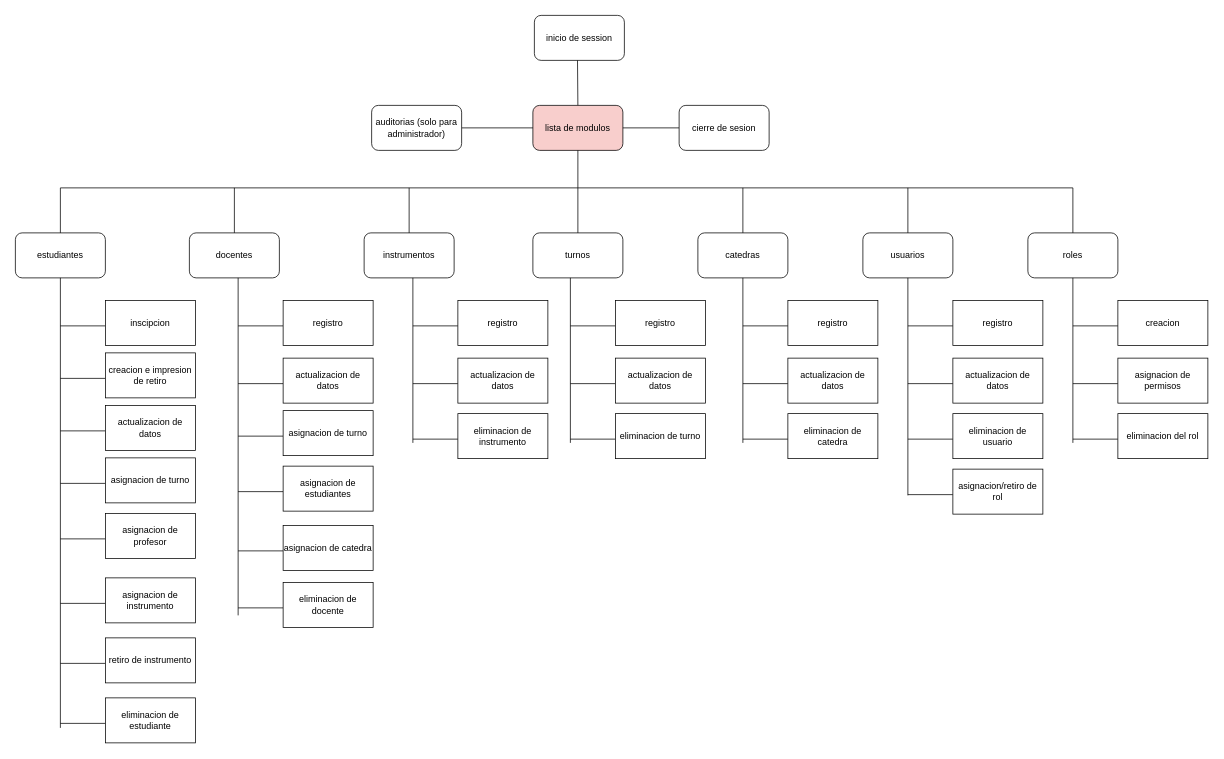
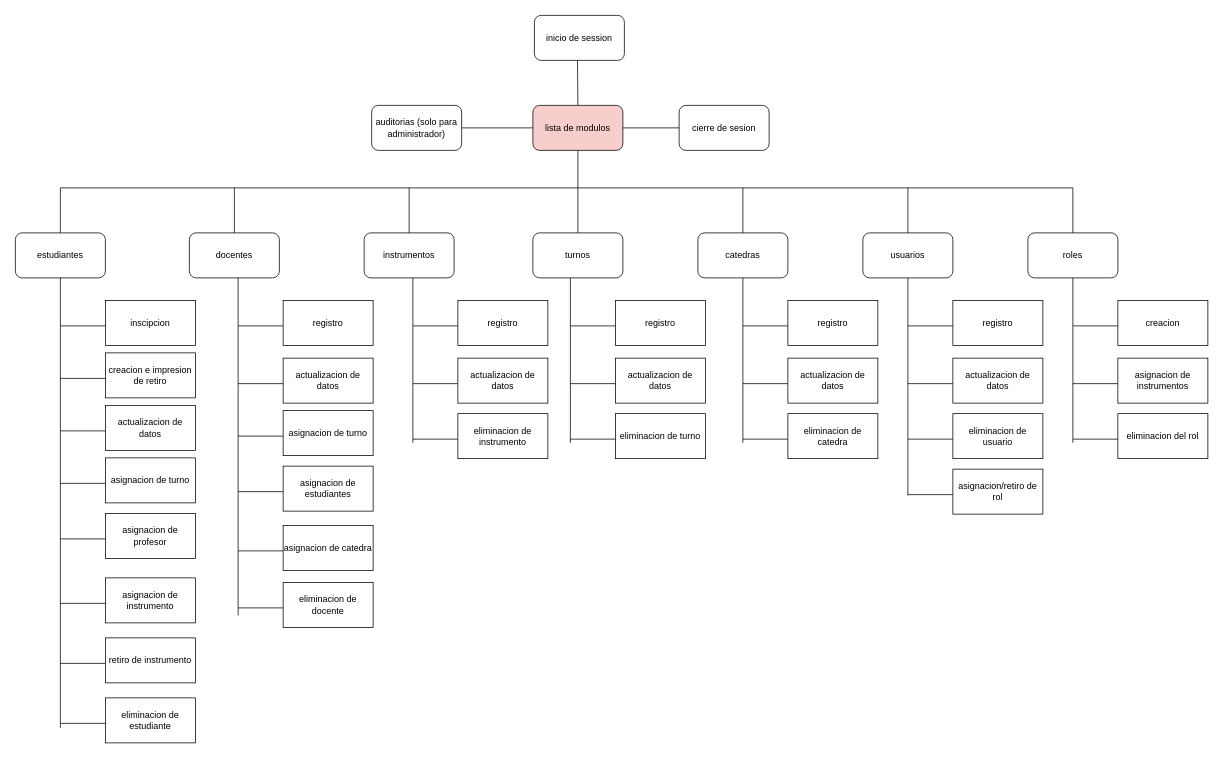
  <mxCell id="0" />
  <mxCell id="1" parent="0" />
  <mxCell id="2" value="inicio de session" style="rounded=1;whiteSpace=wrap;html=1;" parent="1" vertex="1"><mxGeometry x="712" y="20" width="120" height="60" as="geometry" /></mxCell>
  <mxCell id="3" value="" style="endArrow=none;html=1;rounded=0;" parent="1" edge="1"><mxGeometry width="50" height="50" relative="1" as="geometry"><mxPoint x="769.5" y="80" as="sourcePoint" /><mxPoint x="770" y="140" as="targetPoint" /></mxGeometry></mxCell>
  <mxCell id="4" value="lista de modulos" style="rounded=1;whiteSpace=wrap;html=1;fillColor=#f8cecc;" parent="1" vertex="1"><mxGeometry x="710" y="140" width="120" height="60" as="geometry" /></mxCell>
  <mxCell id="5" value="" style="endArrow=none;html=1;rounded=0;entryX=0.5;entryY=1;entryDx=0;entryDy=0;" parent="1" target="4" edge="1"><mxGeometry width="50" height="50" relative="1" as="geometry"><mxPoint x="770" y="250" as="sourcePoint" /><mxPoint x="800" y="220" as="targetPoint" /></mxGeometry></mxCell>
  <mxCell id="6" value="" style="endArrow=none;html=1;rounded=0;" parent="1" edge="1"><mxGeometry width="50" height="50" relative="1" as="geometry"><mxPoint x="80" y="250" as="sourcePoint" /><mxPoint x="1430" y="250" as="targetPoint" /></mxGeometry></mxCell>
  <mxCell id="7" value="" style="endArrow=none;html=1;rounded=0;" parent="1" edge="1"><mxGeometry width="50" height="50" relative="1" as="geometry"><mxPoint x="80" y="310" as="sourcePoint" /><mxPoint x="80" y="250" as="targetPoint" /></mxGeometry></mxCell>
  <mxCell id="8" value="estudiantes" style="rounded=1;whiteSpace=wrap;html=1;" parent="1" vertex="1"><mxGeometry x="20" y="310" width="120" height="60" as="geometry" /></mxCell>
  <mxCell id="9" value="" style="endArrow=none;html=1;rounded=0;" parent="1" edge="1"><mxGeometry width="50" height="50" relative="1" as="geometry"><mxPoint x="312" y="310" as="sourcePoint" /><mxPoint x="312" y="250" as="targetPoint" /></mxGeometry></mxCell>
  <mxCell id="10" value="docentes" style="rounded=1;whiteSpace=wrap;html=1;" parent="1" vertex="1"><mxGeometry x="252" y="310" width="120" height="60" as="geometry" /></mxCell>
  <mxCell id="11" value="" style="endArrow=none;html=1;rounded=0;" parent="1" edge="1"><mxGeometry width="50" height="50" relative="1" as="geometry"><mxPoint x="545" y="310" as="sourcePoint" /><mxPoint x="545" y="250" as="targetPoint" /></mxGeometry></mxCell>
  <mxCell id="12" value="instrumentos" style="rounded=1;whiteSpace=wrap;html=1;" parent="1" vertex="1"><mxGeometry x="485" y="310" width="120" height="60" as="geometry" /></mxCell>
  <mxCell id="13" value="" style="endArrow=none;html=1;rounded=0;" parent="1" edge="1"><mxGeometry width="50" height="50" relative="1" as="geometry"><mxPoint x="770" y="310" as="sourcePoint" /><mxPoint x="770" y="250" as="targetPoint" /></mxGeometry></mxCell>
  <mxCell id="14" value="turnos" style="rounded=1;whiteSpace=wrap;html=1;" parent="1" vertex="1"><mxGeometry x="710" y="310" width="120" height="60" as="geometry" /></mxCell>
  <mxCell id="15" value="" style="endArrow=none;html=1;rounded=0;" parent="1" edge="1"><mxGeometry width="50" height="50" relative="1" as="geometry"><mxPoint x="990" y="310" as="sourcePoint" /><mxPoint x="990" y="250" as="targetPoint" /></mxGeometry></mxCell>
  <mxCell id="16" value="catedras" style="rounded=1;whiteSpace=wrap;html=1;" parent="1" vertex="1"><mxGeometry x="930" y="310" width="120" height="60" as="geometry" /></mxCell>
  <mxCell id="17" value="" style="endArrow=none;html=1;rounded=0;entryX=0.5;entryY=1;entryDx=0;entryDy=0;" parent="1" target="8" edge="1"><mxGeometry width="50" height="50" relative="1" as="geometry"><mxPoint x="80" y="970" as="sourcePoint" /><mxPoint x="380" y="520" as="targetPoint" /></mxGeometry></mxCell>
  <mxCell id="18" value="" style="endArrow=none;html=1;rounded=0;" parent="1" edge="1"><mxGeometry width="50" height="50" relative="1" as="geometry"><mxPoint x="140" y="434" as="sourcePoint" /><mxPoint x="80" y="434" as="targetPoint" /></mxGeometry></mxCell>
  <mxCell id="19" value="inscipcion" style="rounded=0;whiteSpace=wrap;html=1;" parent="1" vertex="1"><mxGeometry x="140" y="400" width="120" height="60" as="geometry" /></mxCell>
  <mxCell id="20" value="" style="endArrow=none;html=1;rounded=0;" parent="1" edge="1"><mxGeometry width="50" height="50" relative="1" as="geometry"><mxPoint x="140" y="504" as="sourcePoint" /><mxPoint x="80" y="504" as="targetPoint" /></mxGeometry></mxCell>
  <mxCell id="21" value="creacion e impresion de retiro" style="rounded=0;whiteSpace=wrap;html=1;" parent="1" vertex="1"><mxGeometry x="140" y="470" width="120" height="60" as="geometry" /></mxCell>
  <mxCell id="22" value="" style="endArrow=none;html=1;rounded=0;" parent="1" edge="1"><mxGeometry width="50" height="50" relative="1" as="geometry"><mxPoint x="140" y="574" as="sourcePoint" /><mxPoint x="80" y="574" as="targetPoint" /></mxGeometry></mxCell>
  <mxCell id="23" value="actualizacion de datos" style="rounded=0;whiteSpace=wrap;html=1;" parent="1" vertex="1"><mxGeometry x="140" y="540" width="120" height="60" as="geometry" /></mxCell>
  <mxCell id="24" value="" style="endArrow=none;html=1;rounded=0;" parent="1" edge="1"><mxGeometry width="50" height="50" relative="1" as="geometry"><mxPoint x="140" y="644" as="sourcePoint" /><mxPoint x="80" y="644" as="targetPoint" /></mxGeometry></mxCell>
  <mxCell id="25" value="asignacion de turno" style="rounded=0;whiteSpace=wrap;html=1;" parent="1" vertex="1"><mxGeometry x="140" y="610" width="120" height="60" as="geometry" /></mxCell>
  <mxCell id="26" value="" style="endArrow=none;html=1;rounded=0;" parent="1" edge="1"><mxGeometry width="50" height="50" relative="1" as="geometry"><mxPoint x="140" y="718" as="sourcePoint" /><mxPoint x="80" y="718" as="targetPoint" /></mxGeometry></mxCell>
  <mxCell id="27" value="asignacion de profesor" style="rounded=0;whiteSpace=wrap;html=1;" parent="1" vertex="1"><mxGeometry x="140" y="684" width="120" height="60" as="geometry" /></mxCell>
  <mxCell id="28" value="" style="endArrow=none;html=1;rounded=0;" parent="1" edge="1"><mxGeometry width="50" height="50" relative="1" as="geometry"><mxPoint x="140" y="804" as="sourcePoint" /><mxPoint x="80" y="804" as="targetPoint" /></mxGeometry></mxCell>
  <mxCell id="29" value="asignacion de instrumento" style="rounded=0;whiteSpace=wrap;html=1;" parent="1" vertex="1"><mxGeometry x="140" y="770" width="120" height="60" as="geometry" /></mxCell>
  <mxCell id="30" value="" style="endArrow=none;html=1;rounded=0;" parent="1" edge="1"><mxGeometry width="50" height="50" relative="1" as="geometry"><mxPoint x="140" y="884" as="sourcePoint" /><mxPoint x="80" y="884" as="targetPoint" /></mxGeometry></mxCell>
  <mxCell id="31" value="retiro de instrumento" style="rounded=0;whiteSpace=wrap;html=1;" parent="1" vertex="1"><mxGeometry x="140" y="850" width="120" height="60" as="geometry" /></mxCell>
  <mxCell id="32" value="" style="endArrow=none;html=1;rounded=0;" parent="1" edge="1"><mxGeometry width="50" height="50" relative="1" as="geometry"><mxPoint x="140" y="964" as="sourcePoint" /><mxPoint x="80" y="964" as="targetPoint" /></mxGeometry></mxCell>
  <mxCell id="33" value="eliminacion de estudiante" style="rounded=0;whiteSpace=wrap;html=1;" parent="1" vertex="1"><mxGeometry x="140" y="930" width="120" height="60" as="geometry" /></mxCell>
  <mxCell id="34" value="" style="endArrow=none;html=1;rounded=0;entryX=0.5;entryY=1;entryDx=0;entryDy=0;" parent="1" edge="1"><mxGeometry width="50" height="50" relative="1" as="geometry"><mxPoint x="317" y="820" as="sourcePoint" /><mxPoint x="317" y="370" as="targetPoint" /></mxGeometry></mxCell>
  <mxCell id="35" value="" style="endArrow=none;html=1;rounded=0;" parent="1" edge="1"><mxGeometry width="50" height="50" relative="1" as="geometry"><mxPoint x="377" y="434" as="sourcePoint" /><mxPoint x="317" y="434" as="targetPoint" /></mxGeometry></mxCell>
  <mxCell id="36" value="registro" style="rounded=0;whiteSpace=wrap;html=1;" parent="1" vertex="1"><mxGeometry x="377" y="400" width="120" height="60" as="geometry" /></mxCell>
  <mxCell id="37" value="" style="endArrow=none;html=1;rounded=0;" parent="1" edge="1"><mxGeometry width="50" height="50" relative="1" as="geometry"><mxPoint x="377" y="511" as="sourcePoint" /><mxPoint x="317" y="511" as="targetPoint" /></mxGeometry></mxCell>
  <mxCell id="38" value="actualizacion de datos" style="rounded=0;whiteSpace=wrap;html=1;" parent="1" vertex="1"><mxGeometry x="377" y="477" width="120" height="60" as="geometry" /></mxCell>
  <mxCell id="39" value="" style="endArrow=none;html=1;rounded=0;" parent="1" edge="1"><mxGeometry width="50" height="50" relative="1" as="geometry"><mxPoint x="377" y="581" as="sourcePoint" /><mxPoint x="317" y="581" as="targetPoint" /></mxGeometry></mxCell>
  <mxCell id="40" value="asignacion de turno" style="rounded=0;whiteSpace=wrap;html=1;" parent="1" vertex="1"><mxGeometry x="377" y="547" width="120" height="60" as="geometry" /></mxCell>
  <mxCell id="41" value="" style="endArrow=none;html=1;rounded=0;" parent="1" edge="1"><mxGeometry width="50" height="50" relative="1" as="geometry"><mxPoint x="377" y="655" as="sourcePoint" /><mxPoint x="317" y="655" as="targetPoint" /></mxGeometry></mxCell>
  <mxCell id="42" value="asignacion de estudiantes" style="rounded=0;whiteSpace=wrap;html=1;" parent="1" vertex="1"><mxGeometry x="377" y="621" width="120" height="60" as="geometry" /></mxCell>
  <mxCell id="43" value="" style="endArrow=none;html=1;rounded=0;" parent="1" edge="1"><mxGeometry width="50" height="50" relative="1" as="geometry"><mxPoint x="377" y="810" as="sourcePoint" /><mxPoint x="317" y="810" as="targetPoint" /></mxGeometry></mxCell>
  <mxCell id="44" value="eliminacion de docente" style="rounded=0;whiteSpace=wrap;html=1;" parent="1" vertex="1"><mxGeometry x="377" y="776" width="120" height="60" as="geometry" /></mxCell>
  <mxCell id="45" value="" style="endArrow=none;html=1;rounded=0;" parent="1" edge="1"><mxGeometry width="50" height="50" relative="1" as="geometry"><mxPoint x="377" y="734" as="sourcePoint" /><mxPoint x="317" y="734" as="targetPoint" /></mxGeometry></mxCell>
  <mxCell id="46" value="asignacion de catedra" style="rounded=0;whiteSpace=wrap;html=1;" parent="1" vertex="1"><mxGeometry x="377" y="700" width="120" height="60" as="geometry" /></mxCell>
  <mxCell id="47" value="" style="endArrow=none;html=1;rounded=0;entryX=0.5;entryY=1;entryDx=0;entryDy=0;" parent="1" edge="1"><mxGeometry width="50" height="50" relative="1" as="geometry"><mxPoint x="550" y="590" as="sourcePoint" /><mxPoint x="550" y="370" as="targetPoint" /></mxGeometry></mxCell>
  <mxCell id="48" value="" style="endArrow=none;html=1;rounded=0;" parent="1" edge="1"><mxGeometry width="50" height="50" relative="1" as="geometry"><mxPoint x="610" y="434" as="sourcePoint" /><mxPoint x="550" y="434" as="targetPoint" /></mxGeometry></mxCell>
  <mxCell id="49" value="registro" style="rounded=0;whiteSpace=wrap;html=1;" parent="1" vertex="1"><mxGeometry x="610" y="400" width="120" height="60" as="geometry" /></mxCell>
  <mxCell id="50" value="" style="endArrow=none;html=1;rounded=0;" parent="1" edge="1"><mxGeometry width="50" height="50" relative="1" as="geometry"><mxPoint x="610" y="511" as="sourcePoint" /><mxPoint x="550" y="511" as="targetPoint" /></mxGeometry></mxCell>
  <mxCell id="51" value="actualizacion de datos" style="rounded=0;whiteSpace=wrap;html=1;" parent="1" vertex="1"><mxGeometry x="610" y="477" width="120" height="60" as="geometry" /></mxCell>
  <mxCell id="52" value="" style="endArrow=none;html=1;rounded=0;" parent="1" edge="1"><mxGeometry width="50" height="50" relative="1" as="geometry"><mxPoint x="610" y="585" as="sourcePoint" /><mxPoint x="550" y="585" as="targetPoint" /></mxGeometry></mxCell>
  <mxCell id="53" value="eliminacion de instrumento" style="rounded=0;whiteSpace=wrap;html=1;" parent="1" vertex="1"><mxGeometry x="610" y="551" width="120" height="60" as="geometry" /></mxCell>
  <mxCell id="54" value="" style="endArrow=none;html=1;rounded=0;entryX=0.5;entryY=1;entryDx=0;entryDy=0;" parent="1" edge="1"><mxGeometry width="50" height="50" relative="1" as="geometry"><mxPoint x="760" y="590" as="sourcePoint" /><mxPoint x="760" y="370" as="targetPoint" /></mxGeometry></mxCell>
  <mxCell id="55" value="" style="endArrow=none;html=1;rounded=0;" parent="1" edge="1"><mxGeometry width="50" height="50" relative="1" as="geometry"><mxPoint x="820" y="434" as="sourcePoint" /><mxPoint x="760" y="434" as="targetPoint" /></mxGeometry></mxCell>
  <mxCell id="56" value="registro" style="rounded=0;whiteSpace=wrap;html=1;" parent="1" vertex="1"><mxGeometry x="820" y="400" width="120" height="60" as="geometry" /></mxCell>
  <mxCell id="57" value="" style="endArrow=none;html=1;rounded=0;" parent="1" edge="1"><mxGeometry width="50" height="50" relative="1" as="geometry"><mxPoint x="820" y="511" as="sourcePoint" /><mxPoint x="760" y="511" as="targetPoint" /></mxGeometry></mxCell>
  <mxCell id="58" value="actualizacion de datos" style="rounded=0;whiteSpace=wrap;html=1;" parent="1" vertex="1"><mxGeometry x="820" y="477" width="120" height="60" as="geometry" /></mxCell>
  <mxCell id="59" value="" style="endArrow=none;html=1;rounded=0;" parent="1" edge="1"><mxGeometry width="50" height="50" relative="1" as="geometry"><mxPoint x="820" y="585" as="sourcePoint" /><mxPoint x="760" y="585" as="targetPoint" /></mxGeometry></mxCell>
  <mxCell id="60" value="eliminacion de turno" style="rounded=0;whiteSpace=wrap;html=1;" parent="1" vertex="1"><mxGeometry x="820" y="551" width="120" height="60" as="geometry" /></mxCell>
  <mxCell id="61" value="" style="endArrow=none;html=1;rounded=0;entryX=0.5;entryY=1;entryDx=0;entryDy=0;" parent="1" edge="1"><mxGeometry width="50" height="50" relative="1" as="geometry"><mxPoint x="990" y="590" as="sourcePoint" /><mxPoint x="990" y="370" as="targetPoint" /></mxGeometry></mxCell>
  <mxCell id="62" value="" style="endArrow=none;html=1;rounded=0;" parent="1" edge="1"><mxGeometry width="50" height="50" relative="1" as="geometry"><mxPoint x="1050" y="434" as="sourcePoint" /><mxPoint x="990" y="434" as="targetPoint" /></mxGeometry></mxCell>
  <mxCell id="63" value="registro" style="rounded=0;whiteSpace=wrap;html=1;" parent="1" vertex="1"><mxGeometry x="1050" y="400" width="120" height="60" as="geometry" /></mxCell>
  <mxCell id="64" value="" style="endArrow=none;html=1;rounded=0;" parent="1" edge="1"><mxGeometry width="50" height="50" relative="1" as="geometry"><mxPoint x="1050" y="511" as="sourcePoint" /><mxPoint x="990" y="511" as="targetPoint" /></mxGeometry></mxCell>
  <mxCell id="65" value="actualizacion de datos" style="rounded=0;whiteSpace=wrap;html=1;" parent="1" vertex="1"><mxGeometry x="1050" y="477" width="120" height="60" as="geometry" /></mxCell>
  <mxCell id="66" value="" style="endArrow=none;html=1;rounded=0;" parent="1" edge="1"><mxGeometry width="50" height="50" relative="1" as="geometry"><mxPoint x="1050" y="585" as="sourcePoint" /><mxPoint x="990" y="585" as="targetPoint" /></mxGeometry></mxCell>
  <mxCell id="67" value="eliminacion de catedra" style="rounded=0;whiteSpace=wrap;html=1;" parent="1" vertex="1"><mxGeometry x="1050" y="551" width="120" height="60" as="geometry" /></mxCell>
  <mxCell id="68" value="" style="endArrow=none;html=1;rounded=0;exitX=1;exitY=0.5;exitDx=0;exitDy=0;" parent="1" source="4" edge="1"><mxGeometry width="50" height="50" relative="1" as="geometry"><mxPoint x="835" y="280" as="sourcePoint" /><mxPoint x="905" y="170" as="targetPoint" /></mxGeometry></mxCell>
  <mxCell id="69" value="cierre de sesion" style="rounded=1;whiteSpace=wrap;html=1;" parent="1" vertex="1"><mxGeometry x="905" y="140" width="120" height="60" as="geometry" /></mxCell>
  <mxCell id="70" value="" style="endArrow=none;html=1;rounded=0;" parent="1" edge="1"><mxGeometry width="50" height="50" relative="1" as="geometry"><mxPoint x="615" y="170" as="sourcePoint" /><mxPoint x="710" y="170" as="targetPoint" /></mxGeometry></mxCell>
  <mxCell id="71" value="auditorias (solo para administrador)" style="rounded=1;whiteSpace=wrap;html=1;" parent="1" vertex="1"><mxGeometry x="495" y="140" width="120" height="60" as="geometry" /></mxCell>
  <mxCell id="72" value="" style="endArrow=none;html=1;rounded=0;" parent="1" edge="1"><mxGeometry width="50" height="50" relative="1" as="geometry"><mxPoint x="1210" y="310" as="sourcePoint" /><mxPoint x="1210" y="250" as="targetPoint" /></mxGeometry></mxCell>
  <mxCell id="73" value="usuarios" style="rounded=1;whiteSpace=wrap;html=1;" parent="1" vertex="1"><mxGeometry x="1150" y="310" width="120" height="60" as="geometry" /></mxCell>
  <mxCell id="74" value="" style="endArrow=none;html=1;rounded=0;entryX=0.5;entryY=1;entryDx=0;entryDy=0;" parent="1" edge="1"><mxGeometry width="50" height="50" relative="1" as="geometry"><mxPoint x="1210" y="660" as="sourcePoint" /><mxPoint x="1210" y="370" as="targetPoint" /></mxGeometry></mxCell>
  <mxCell id="75" value="" style="endArrow=none;html=1;rounded=0;" parent="1" edge="1"><mxGeometry width="50" height="50" relative="1" as="geometry"><mxPoint x="1270" y="434" as="sourcePoint" /><mxPoint x="1210" y="434" as="targetPoint" /></mxGeometry></mxCell>
  <mxCell id="76" value="registro" style="rounded=0;whiteSpace=wrap;html=1;" parent="1" vertex="1"><mxGeometry x="1270" y="400" width="120" height="60" as="geometry" /></mxCell>
  <mxCell id="77" value="" style="endArrow=none;html=1;rounded=0;" parent="1" edge="1"><mxGeometry width="50" height="50" relative="1" as="geometry"><mxPoint x="1270" y="511" as="sourcePoint" /><mxPoint x="1210" y="511" as="targetPoint" /></mxGeometry></mxCell>
  <mxCell id="78" value="actualizacion de datos" style="rounded=0;whiteSpace=wrap;html=1;" parent="1" vertex="1"><mxGeometry x="1270" y="477" width="120" height="60" as="geometry" /></mxCell>
  <mxCell id="79" value="" style="endArrow=none;html=1;rounded=0;" parent="1" edge="1"><mxGeometry width="50" height="50" relative="1" as="geometry"><mxPoint x="1270" y="585" as="sourcePoint" /><mxPoint x="1210" y="585" as="targetPoint" /></mxGeometry></mxCell>
  <mxCell id="80" value="eliminacion de usuario" style="rounded=0;whiteSpace=wrap;html=1;" parent="1" vertex="1"><mxGeometry x="1270" y="551" width="120" height="60" as="geometry" /></mxCell>
  <mxCell id="81" value="" style="endArrow=none;html=1;rounded=0;" parent="1" edge="1"><mxGeometry width="50" height="50" relative="1" as="geometry"><mxPoint x="1270" y="659" as="sourcePoint" /><mxPoint x="1210" y="659" as="targetPoint" /></mxGeometry></mxCell>
  <mxCell id="82" value="asignacion/retiro de rol" style="rounded=0;whiteSpace=wrap;html=1;" parent="1" vertex="1"><mxGeometry x="1270" y="625" width="120" height="60" as="geometry" /></mxCell>
  <mxCell id="83" value="" style="endArrow=none;html=1;rounded=0;" parent="1" edge="1"><mxGeometry width="50" height="50" relative="1" as="geometry"><mxPoint x="1430" y="310" as="sourcePoint" /><mxPoint x="1430" y="250" as="targetPoint" /></mxGeometry></mxCell>
  <mxCell id="84" value="roles" style="rounded=1;whiteSpace=wrap;html=1;" parent="1" vertex="1"><mxGeometry x="1370" y="310" width="120" height="60" as="geometry" /></mxCell>
  <mxCell id="85" value="" style="endArrow=none;html=1;rounded=0;entryX=0.5;entryY=1;entryDx=0;entryDy=0;" parent="1" edge="1"><mxGeometry width="50" height="50" relative="1" as="geometry"><mxPoint x="1430" y="590" as="sourcePoint" /><mxPoint x="1430" y="370" as="targetPoint" /></mxGeometry></mxCell>
  <mxCell id="86" value="" style="endArrow=none;html=1;rounded=0;" parent="1" edge="1"><mxGeometry width="50" height="50" relative="1" as="geometry"><mxPoint x="1490" y="434" as="sourcePoint" /><mxPoint x="1430" y="434" as="targetPoint" /></mxGeometry></mxCell>
  <mxCell id="87" value="creacion" style="rounded=0;whiteSpace=wrap;html=1;" parent="1" vertex="1"><mxGeometry x="1490" y="400" width="120" height="60" as="geometry" /></mxCell>
  <mxCell id="88" value="" style="endArrow=none;html=1;rounded=0;" parent="1" edge="1"><mxGeometry width="50" height="50" relative="1" as="geometry"><mxPoint x="1490" y="511" as="sourcePoint" /><mxPoint x="1430" y="511" as="targetPoint" /></mxGeometry></mxCell>
- <mxCell id="89" value="asignacion de permisos" style="rounded=0;whiteSpace=wrap;html=1;" parent="1" vertex="1"><mxGeometry x="1490" y="477" width="120" height="60" as="geometry" /></mxCell>
+ <mxCell id="89" value="asignacion de instrumentos" style="rounded=0;whiteSpace=wrap;html=1;" parent="1" vertex="1"><mxGeometry x="1490" y="477" width="120" height="60" as="geometry" /></mxCell>
  <mxCell id="90" value="" style="endArrow=none;html=1;rounded=0;" parent="1" edge="1"><mxGeometry width="50" height="50" relative="1" as="geometry"><mxPoint x="1490" y="585" as="sourcePoint" /><mxPoint x="1430" y="585" as="targetPoint" /></mxGeometry></mxCell>
  <mxCell id="91" value="eliminacion del rol" style="rounded=0;whiteSpace=wrap;html=1;" parent="1" vertex="1"><mxGeometry x="1490" y="551" width="120" height="60" as="geometry" /></mxCell>
